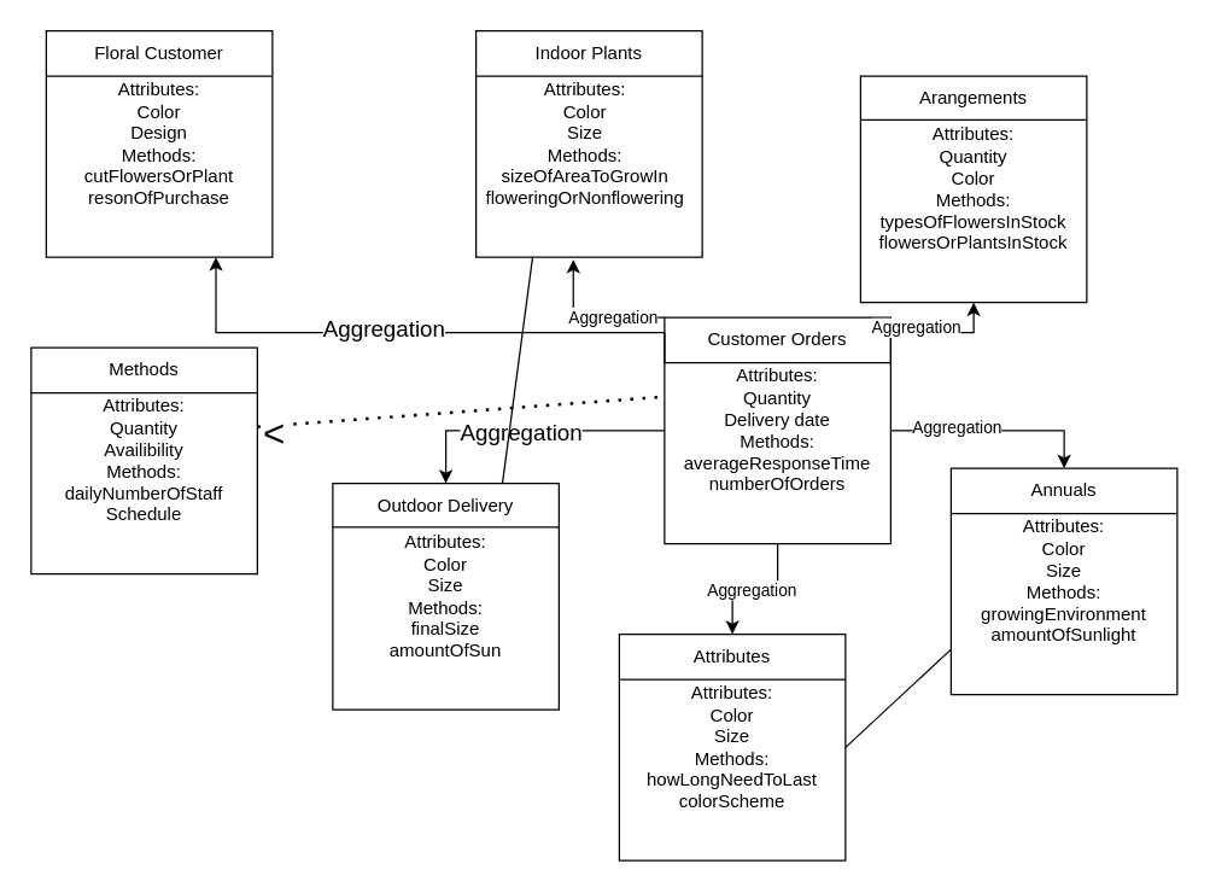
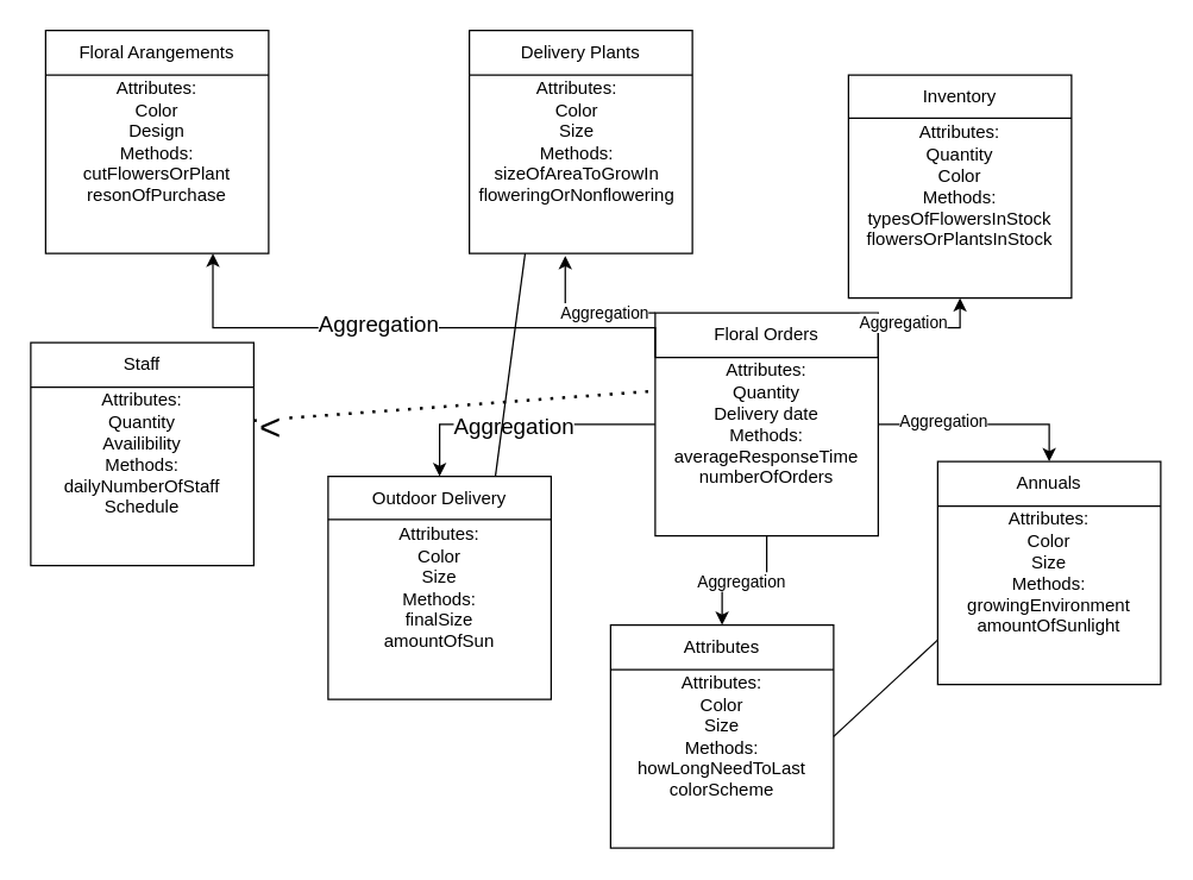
  <mxCell id="0" />
  <mxCell id="1" parent="0" />
  <mxCell id="2" value="" style="whiteSpace=wrap;html=1;aspect=fixed;" vertex="1" parent="1"><mxGeometry x="30" y="20" width="150" height="150" as="geometry" /></mxCell>
- <mxCell id="3" value="Floral Customer" style="text;html=1;align=center;verticalAlign=middle;whiteSpace=wrap;rounded=0;" vertex="1" parent="1"><mxGeometry x="30" y="20" width="150" height="30" as="geometry" /></mxCell>
+ <mxCell id="3" value="Floral Arangements" style="text;html=1;align=center;verticalAlign=middle;whiteSpace=wrap;rounded=0;" vertex="1" parent="1"><mxGeometry x="30" y="20" width="150" height="30" as="geometry" /></mxCell>
  <mxCell id="4" style="edgeStyle=orthogonalEdgeStyle;rounded=0;orthogonalLoop=1;jettySize=auto;html=1;exitX=0.5;exitY=1;exitDx=0;exitDy=0;entryX=0.5;entryY=0;entryDx=0;entryDy=0;" edge="1" parent="1" source="6" target="15"><mxGeometry relative="1" as="geometry" /></mxCell>
  <mxCell id="5" value="Aggregation" style="edgeLabel;html=1;align=center;verticalAlign=middle;resizable=0;points=[];" vertex="1" connectable="0" parent="4"><mxGeometry x="0.076" relative="1" as="geometry"><mxPoint as="offset" /></mxGeometry></mxCell>
  <mxCell id="6" value="" style="whiteSpace=wrap;html=1;aspect=fixed;" vertex="1" parent="1"><mxGeometry x="440" y="210" width="150" height="150" as="geometry" /></mxCell>
  <mxCell id="7" style="edgeStyle=orthogonalEdgeStyle;rounded=0;orthogonalLoop=1;jettySize=auto;html=1;entryX=0.43;entryY=1.011;entryDx=0;entryDy=0;entryPerimeter=0;" edge="1" parent="1" source="9" target="18"><mxGeometry relative="1" as="geometry"><mxPoint x="370" y="200" as="targetPoint" /><Array as="points"><mxPoint x="379" y="210" /></Array></mxGeometry></mxCell>
  <mxCell id="8" value="Aggregation" style="edgeLabel;html=1;align=center;verticalAlign=middle;resizable=0;points=[];" vertex="1" connectable="0" parent="7"><mxGeometry x="-0.289" y="-1" relative="1" as="geometry"><mxPoint as="offset" /></mxGeometry></mxCell>
- <mxCell id="9" value="Customer Orders" style="text;html=1;align=center;verticalAlign=middle;whiteSpace=wrap;rounded=0;" vertex="1" parent="1"><mxGeometry x="440" y="210" width="150" height="30" as="geometry" /></mxCell>
+ <mxCell id="9" value="Floral Orders" style="text;html=1;align=center;verticalAlign=middle;whiteSpace=wrap;rounded=0;" vertex="1" parent="1"><mxGeometry x="440" y="210" width="150" height="30" as="geometry" /></mxCell>
  <mxCell id="10" value="" style="whiteSpace=wrap;html=1;aspect=fixed;" vertex="1" parent="1"><mxGeometry x="570" y="50" width="150" height="150" as="geometry" /></mxCell>
- <mxCell id="11" value="Arangements" style="text;html=1;align=center;verticalAlign=middle;whiteSpace=wrap;rounded=0;" vertex="1" parent="1"><mxGeometry x="570" y="50" width="150" height="30" as="geometry" /></mxCell>
+ <mxCell id="11" value="Inventory" style="text;html=1;align=center;verticalAlign=middle;whiteSpace=wrap;rounded=0;" vertex="1" parent="1"><mxGeometry x="570" y="50" width="150" height="30" as="geometry" /></mxCell>
  <mxCell id="12" value="" style="whiteSpace=wrap;html=1;aspect=fixed;" vertex="1" parent="1"><mxGeometry x="20" y="230" width="150" height="150" as="geometry" /></mxCell>
- <mxCell id="13" value="Methods" style="text;html=1;align=center;verticalAlign=middle;whiteSpace=wrap;rounded=0;" vertex="1" parent="1"><mxGeometry x="20" y="230" width="150" height="30" as="geometry" /></mxCell>
+ <mxCell id="13" value="Staff" style="text;html=1;align=center;verticalAlign=middle;whiteSpace=wrap;rounded=0;" vertex="1" parent="1"><mxGeometry x="20" y="230" width="150" height="30" as="geometry" /></mxCell>
  <mxCell id="14" value="" style="whiteSpace=wrap;html=1;aspect=fixed;" vertex="1" parent="1"><mxGeometry x="410" y="420" width="150" height="150" as="geometry" /></mxCell>
  <mxCell id="15" value="Attributes" style="text;html=1;align=center;verticalAlign=middle;whiteSpace=wrap;rounded=0;" vertex="1" parent="1"><mxGeometry x="410" y="420" width="150" height="30" as="geometry" /></mxCell>
  <mxCell id="16" value="" style="whiteSpace=wrap;html=1;aspect=fixed;" vertex="1" parent="1"><mxGeometry x="630" y="310" width="150" height="150" as="geometry" /></mxCell>
  <mxCell id="17" value="Annuals" style="text;html=1;align=center;verticalAlign=middle;whiteSpace=wrap;rounded=0;" vertex="1" parent="1"><mxGeometry x="630" y="310" width="150" height="30" as="geometry" /></mxCell>
  <mxCell id="18" value="" style="whiteSpace=wrap;html=1;aspect=fixed;" vertex="1" parent="1"><mxGeometry x="315" y="20" width="150" height="150" as="geometry" /></mxCell>
- <mxCell id="19" value="Indoor Plants" style="text;html=1;align=center;verticalAlign=middle;whiteSpace=wrap;rounded=0;" vertex="1" parent="1"><mxGeometry x="315" y="20" width="150" height="30" as="geometry" /></mxCell>
+ <mxCell id="19" value="Delivery Plants" style="text;html=1;align=center;verticalAlign=middle;whiteSpace=wrap;rounded=0;" vertex="1" parent="1"><mxGeometry x="315" y="20" width="150" height="30" as="geometry" /></mxCell>
  <mxCell id="20" value="" style="whiteSpace=wrap;html=1;aspect=fixed;" vertex="1" parent="1"><mxGeometry x="220" y="320" width="150" height="150" as="geometry" /></mxCell>
  <mxCell id="21" value="Outdoor Delivery" style="text;html=1;align=center;verticalAlign=middle;whiteSpace=wrap;rounded=0;" vertex="1" parent="1"><mxGeometry x="220" y="320" width="150" height="30" as="geometry" /></mxCell>
  <mxCell id="22" value="" style="endArrow=none;html=1;rounded=0;exitX=0;exitY=1;exitDx=0;exitDy=0;entryX=1;entryY=1;entryDx=0;entryDy=0;" edge="1" parent="1" source="3" target="3"><mxGeometry width="50" height="50" relative="1" as="geometry"><mxPoint x="290" y="290" as="sourcePoint" /><mxPoint x="340" y="240" as="targetPoint" /></mxGeometry></mxCell>
  <mxCell id="23" value="" style="endArrow=none;html=1;rounded=0;exitX=0;exitY=1;exitDx=0;exitDy=0;entryX=1;entryY=1;entryDx=0;entryDy=0;" edge="1" parent="1"><mxGeometry width="50" height="50" relative="1" as="geometry"><mxPoint x="440" y="240" as="sourcePoint" /><mxPoint x="590" y="240" as="targetPoint" /></mxGeometry></mxCell>
  <mxCell id="24" value="" style="endArrow=none;html=1;rounded=0;exitX=0;exitY=1;exitDx=0;exitDy=0;entryX=1;entryY=1;entryDx=0;entryDy=0;" edge="1" parent="1"><mxGeometry width="50" height="50" relative="1" as="geometry"><mxPoint x="570" y="79" as="sourcePoint" /><mxPoint x="720" y="79" as="targetPoint" /></mxGeometry></mxCell>
  <mxCell id="25" value="" style="endArrow=none;html=1;rounded=0;exitX=0;exitY=1;exitDx=0;exitDy=0;entryX=1;entryY=1;entryDx=0;entryDy=0;" edge="1" parent="1"><mxGeometry width="50" height="50" relative="1" as="geometry"><mxPoint x="20" y="260" as="sourcePoint" /><mxPoint x="170" y="260" as="targetPoint" /></mxGeometry></mxCell>
  <mxCell id="26" value="" style="endArrow=none;html=1;rounded=0;exitX=0;exitY=1;exitDx=0;exitDy=0;entryX=1;entryY=1;entryDx=0;entryDy=0;" edge="1" parent="1"><mxGeometry width="50" height="50" relative="1" as="geometry"><mxPoint x="410" y="450" as="sourcePoint" /><mxPoint x="560" y="450" as="targetPoint" /></mxGeometry></mxCell>
  <mxCell id="27" value="" style="endArrow=none;html=1;rounded=0;exitX=0;exitY=1;exitDx=0;exitDy=0;entryX=1;entryY=1;entryDx=0;entryDy=0;" edge="1" parent="1"><mxGeometry width="50" height="50" relative="1" as="geometry"><mxPoint x="630" y="340" as="sourcePoint" /><mxPoint x="780" y="340" as="targetPoint" /></mxGeometry></mxCell>
  <mxCell id="28" value="" style="endArrow=none;html=1;rounded=0;exitX=0;exitY=1;exitDx=0;exitDy=0;entryX=1;entryY=1;entryDx=0;entryDy=0;" edge="1" parent="1"><mxGeometry width="50" height="50" relative="1" as="geometry"><mxPoint x="315" y="50" as="sourcePoint" /><mxPoint x="465" y="50" as="targetPoint" /></mxGeometry></mxCell>
  <mxCell id="29" value="" style="endArrow=none;html=1;rounded=0;exitX=0;exitY=1;exitDx=0;exitDy=0;entryX=1;entryY=1;entryDx=0;entryDy=0;" edge="1" parent="1"><mxGeometry width="50" height="50" relative="1" as="geometry"><mxPoint x="220" y="349" as="sourcePoint" /><mxPoint x="370" y="349" as="targetPoint" /></mxGeometry></mxCell>
  <mxCell id="30" value="Attributes:&lt;div&gt;Color&lt;/div&gt;&lt;div&gt;Design&lt;/div&gt;&lt;div&gt;Methods:&lt;/div&gt;&lt;div&gt;cutFlowersOrPlant&lt;/div&gt;&lt;div&gt;resonOfPurchase&lt;/div&gt;" style="text;html=1;align=center;verticalAlign=middle;whiteSpace=wrap;rounded=0;" vertex="1" parent="1"><mxGeometry x="30" y="50" width="150" height="90" as="geometry" /></mxCell>
  <mxCell id="31" value="Attributes:&lt;div&gt;Color&lt;/div&gt;&lt;div&gt;Size&lt;/div&gt;&lt;div&gt;Methods:&lt;/div&gt;&lt;div&gt;finalSize&lt;/div&gt;&lt;div&gt;amountOfSun&lt;/div&gt;" style="text;html=1;align=center;verticalAlign=middle;whiteSpace=wrap;rounded=0;" vertex="1" parent="1"><mxGeometry x="220" y="350" width="150" height="90" as="geometry" /></mxCell>
  <mxCell id="32" value="Attributes:&lt;div&gt;Color&lt;/div&gt;&lt;div&gt;Size&lt;/div&gt;&lt;div&gt;Methods:&lt;/div&gt;&lt;div&gt;sizeOfAreaToGrowIn&lt;/div&gt;&lt;div&gt;floweringOrNonflowering&lt;/div&gt;" style="text;html=1;align=center;verticalAlign=middle;whiteSpace=wrap;rounded=0;" vertex="1" parent="1"><mxGeometry x="315" y="50" width="145" height="90" as="geometry" /></mxCell>
  <mxCell id="33" value="Attributes:&lt;div&gt;Color&lt;/div&gt;&lt;div&gt;Size&lt;/div&gt;&lt;div&gt;Methods:&lt;/div&gt;&lt;div&gt;growingEnvironment&lt;/div&gt;&lt;div&gt;amountOfSunlight&lt;/div&gt;" style="text;html=1;align=center;verticalAlign=middle;whiteSpace=wrap;rounded=0;" vertex="1" parent="1"><mxGeometry x="630" y="340" width="150" height="90" as="geometry" /></mxCell>
  <mxCell id="34" value="Attributes:&lt;div&gt;Color&lt;/div&gt;&lt;div&gt;Size&lt;/div&gt;&lt;div&gt;Methods:&lt;/div&gt;&lt;div&gt;howLongNeedToLast&lt;/div&gt;&lt;div&gt;colorScheme&lt;/div&gt;" style="text;html=1;align=center;verticalAlign=middle;whiteSpace=wrap;rounded=0;" vertex="1" parent="1"><mxGeometry x="410" y="450" width="150" height="90" as="geometry" /></mxCell>
  <mxCell id="35" value="Attributes:&lt;div&gt;Quantity&lt;/div&gt;&lt;div&gt;Availibility&lt;/div&gt;&lt;div&gt;Methods:&lt;/div&gt;&lt;div&gt;dailyNumberOfStaff&lt;/div&gt;&lt;div&gt;Schedule&lt;/div&gt;" style="text;html=1;align=center;verticalAlign=middle;whiteSpace=wrap;rounded=0;" vertex="1" parent="1"><mxGeometry x="20" y="260" width="150" height="90" as="geometry" /></mxCell>
  <mxCell id="36" value="Attributes:&lt;div&gt;Quantity&lt;/div&gt;&lt;div&gt;Color&lt;/div&gt;&lt;div&gt;Methods:&lt;/div&gt;&lt;div&gt;typesOfFlowersInStock&lt;/div&gt;&lt;div&gt;flowersOrPlantsInStock&lt;/div&gt;" style="text;html=1;align=center;verticalAlign=middle;whiteSpace=wrap;rounded=0;" vertex="1" parent="1"><mxGeometry x="570" y="80" width="150" height="90" as="geometry" /></mxCell>
  <mxCell id="37" style="edgeStyle=orthogonalEdgeStyle;rounded=0;orthogonalLoop=1;jettySize=auto;html=1;exitX=0;exitY=0.5;exitDx=0;exitDy=0;entryX=0.5;entryY=0;entryDx=0;entryDy=0;" edge="1" parent="1" source="45" target="21"><mxGeometry relative="1" as="geometry" /></mxCell>
  <mxCell id="38" value="&lt;font style=&quot;font-size: 15px;&quot;&gt;Aggregation&lt;/font&gt;" style="edgeLabel;html=1;align=center;verticalAlign=middle;resizable=0;points=[];" vertex="1" connectable="0" parent="37"><mxGeometry x="0.07" relative="1" as="geometry"><mxPoint as="offset" /></mxGeometry></mxCell>
  <mxCell id="39" style="edgeStyle=orthogonalEdgeStyle;rounded=0;orthogonalLoop=1;jettySize=auto;html=1;exitX=1;exitY=0.5;exitDx=0;exitDy=0;entryX=0.5;entryY=0;entryDx=0;entryDy=0;" edge="1" parent="1" source="45" target="17"><mxGeometry relative="1" as="geometry" /></mxCell>
  <mxCell id="40" value="Aggregation" style="edgeLabel;html=1;align=center;verticalAlign=middle;resizable=0;points=[];" vertex="1" connectable="0" parent="39"><mxGeometry x="-0.384" y="3" relative="1" as="geometry"><mxPoint as="offset" /></mxGeometry></mxCell>
  <mxCell id="41" style="edgeStyle=orthogonalEdgeStyle;rounded=0;orthogonalLoop=1;jettySize=auto;html=1;exitX=1;exitY=0;exitDx=0;exitDy=0;" edge="1" parent="1" source="45" target="10"><mxGeometry relative="1" as="geometry" /></mxCell>
  <mxCell id="42" value="Aggregation" style="edgeLabel;html=1;align=center;verticalAlign=middle;resizable=0;points=[];" vertex="1" connectable="0" parent="41"><mxGeometry x="-0.218" y="4" relative="1" as="geometry"><mxPoint x="-1" as="offset" /></mxGeometry></mxCell>
  <mxCell id="43" style="edgeStyle=orthogonalEdgeStyle;rounded=0;orthogonalLoop=1;jettySize=auto;html=1;exitX=0;exitY=0;exitDx=0;exitDy=0;entryX=0.75;entryY=1;entryDx=0;entryDy=0;" edge="1" parent="1" source="45" target="2"><mxGeometry relative="1" as="geometry"><Array as="points"><mxPoint x="440" y="220" /><mxPoint x="143" y="220" /></Array></mxGeometry></mxCell>
  <mxCell id="44" value="&lt;font style=&quot;font-size: 15px;&quot;&gt;Aggregation&lt;/font&gt;" style="edgeLabel;html=1;align=center;verticalAlign=middle;resizable=0;points=[];" vertex="1" connectable="0" parent="43"><mxGeometry x="0.126" y="-4" relative="1" as="geometry"><mxPoint as="offset" /></mxGeometry></mxCell>
  <mxCell id="45" value="Attributes:&lt;div&gt;Quantity&lt;/div&gt;&lt;div&gt;Delivery date&lt;/div&gt;&lt;div&gt;Methods:&lt;/div&gt;&lt;div&gt;averageResponseTime&lt;/div&gt;&lt;div&gt;numberOfOrders&lt;/div&gt;" style="text;html=1;align=center;verticalAlign=middle;whiteSpace=wrap;rounded=0;" vertex="1" parent="1"><mxGeometry x="440" y="240" width="150" height="90" as="geometry" /></mxCell>
  <mxCell id="46" value="" style="endArrow=none;html=1;rounded=0;exitX=0.75;exitY=0;exitDx=0;exitDy=0;entryX=0.25;entryY=1;entryDx=0;entryDy=0;" edge="1" parent="1" source="21" target="18"><mxGeometry width="50" height="50" relative="1" as="geometry"><mxPoint x="420" y="280" as="sourcePoint" /><mxPoint x="470" y="230" as="targetPoint" /></mxGeometry></mxCell>
  <mxCell id="47" value="" style="endArrow=none;html=1;rounded=0;exitX=1;exitY=0.5;exitDx=0;exitDy=0;entryX=0;entryY=1;entryDx=0;entryDy=0;" edge="1" parent="1" source="34" target="33"><mxGeometry width="50" height="50" relative="1" as="geometry"><mxPoint x="420" y="280" as="sourcePoint" /><mxPoint x="470" y="230" as="targetPoint" /></mxGeometry></mxCell>
  <mxCell id="48" value="" style="endArrow=none;dashed=1;html=1;dashPattern=1 3;strokeWidth=2;rounded=0;exitX=1;exitY=0.25;exitDx=0;exitDy=0;entryX=0;entryY=0.25;entryDx=0;entryDy=0;" edge="1" parent="1" source="35" target="45"><mxGeometry width="50" height="50" relative="1" as="geometry"><mxPoint x="420" y="280" as="sourcePoint" /><mxPoint x="470" y="230" as="targetPoint" /></mxGeometry></mxCell>
  <mxCell id="49" value="&amp;lt;" style="edgeLabel;html=1;align=center;verticalAlign=middle;resizable=0;points=[];fontSize=25;" vertex="1" connectable="0" parent="48"><mxGeometry x="-0.862" y="4" relative="1" as="geometry"><mxPoint x="-8" y="8" as="offset" /></mxGeometry></mxCell>
